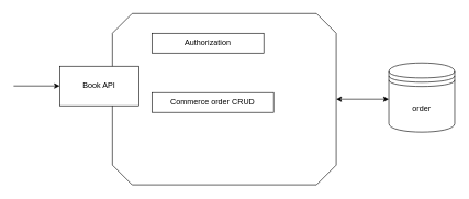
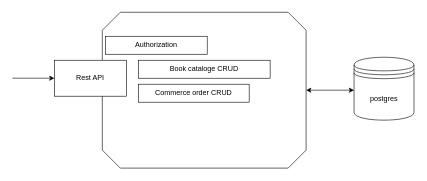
  <mxCell id="0" />
  <mxCell id="1" parent="0" />
  <mxCell id="2" value="" style="whiteSpace=wrap;html=1;shape=mxgraph.basic.octagon2;align=center;verticalAlign=middle;dx=15;" vertex="1" parent="1"><mxGeometry x="170" y="20" width="340" height="260" as="geometry" /></mxCell>
- <mxCell id="3" value="Authorization" style="rounded=0;whiteSpace=wrap;html=1;" vertex="1" parent="1"><mxGeometry x="230" y="50" width="170" height="30" as="geometry" /></mxCell>
+ <mxCell id="3" value="Authorization" style="rounded=0;whiteSpace=wrap;html=1;" vertex="1" parent="1"><mxGeometry x="175" y="60" width="170" height="30" as="geometry" /></mxCell>
+ <mxCell id="4" value="Book cataloge CRUD" style="rounded=0;whiteSpace=wrap;html=1;" vertex="1" parent="1"><mxGeometry x="230" y="100" width="220" height="30" as="geometry" /></mxCell>
  <mxCell id="5" value="Commerce order CRUD" style="rounded=0;whiteSpace=wrap;html=1;" vertex="1" parent="1"><mxGeometry x="230" y="140" width="185" height="30" as="geometry" /></mxCell>
  <mxCell id="6" style="edgeStyle=orthogonalEdgeStyle;rounded=0;orthogonalLoop=1;jettySize=auto;html=1;exitX=0.5;exitY=1;exitDx=0;exitDy=0;exitPerimeter=0;" edge="1" parent="1" source="2" target="2"><mxGeometry relative="1" as="geometry" /></mxCell>
  <mxCell id="7" style="edgeStyle=orthogonalEdgeStyle;rounded=0;orthogonalLoop=1;jettySize=auto;html=1;exitX=0.5;exitY=1;exitDx=0;exitDy=0;exitPerimeter=0;" edge="1" parent="1" source="2" target="2"><mxGeometry relative="1" as="geometry" /></mxCell>
- <mxCell id="8" value="Book API" style="rounded=0;whiteSpace=wrap;html=1;" vertex="1" parent="1"><mxGeometry x="90" y="100" width="120" height="60" as="geometry" /></mxCell>
+ <mxCell id="8" value="Rest API" style="rounded=0;whiteSpace=wrap;html=1;" vertex="1" parent="1"><mxGeometry x="90" y="100" width="120" height="60" as="geometry" /></mxCell>
  <mxCell id="9" value="" style="endArrow=classic;html=1;entryX=0;entryY=0.5;entryDx=0;entryDy=0;" edge="1" parent="1" target="8"><mxGeometry width="50" height="50" relative="1" as="geometry"><mxPoint x="20" y="130" as="sourcePoint" /><mxPoint x="140" y="310" as="targetPoint" /></mxGeometry></mxCell>
  <mxCell id="10" value="" style="endArrow=classic;startArrow=classic;html=1;exitX=1;exitY=0.5;exitDx=0;exitDy=0;exitPerimeter=0;" edge="1" parent="1" source="2"><mxGeometry width="50" height="50" relative="1" as="geometry"><mxPoint x="10" y="360" as="sourcePoint" /><mxPoint x="590" y="150" as="targetPoint" /></mxGeometry></mxCell>
- <mxCell id="11" value="order" style="shape=datastore;whiteSpace=wrap;html=1;" vertex="1" parent="1"><mxGeometry x="590" y="95" width="100" height="105" as="geometry" /></mxCell>
+ <mxCell id="11" value="postgres" style="shape=datastore;whiteSpace=wrap;html=1;" vertex="1" parent="1"><mxGeometry x="590" y="95" width="100" height="105" as="geometry" /></mxCell>
